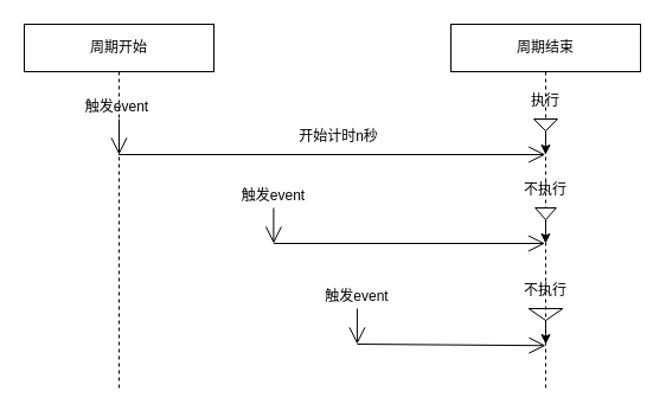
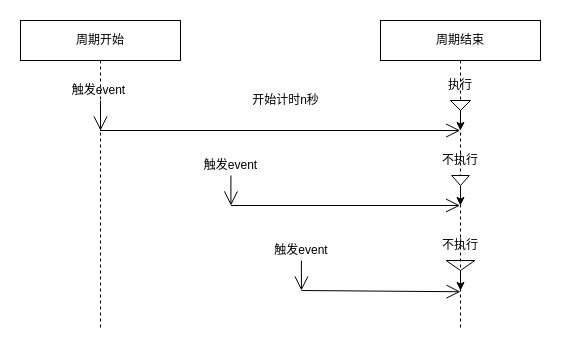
  <mxCell id="0" />
  <mxCell id="1" parent="0" />
  <mxCell id="2" value="" style="group" vertex="1" connectable="0" parent="1"><mxGeometry x="20" y="20" width="520" height="310" as="geometry" /></mxCell>
  <mxCell id="3" value="周期开始" style="shape=umlLifeline;perimeter=lifelinePerimeter;whiteSpace=wrap;html=1;container=0;collapsible=0;recursiveResize=0;outlineConnect=0;" vertex="1" parent="2"><mxGeometry width="160" height="310" as="geometry" /></mxCell>
  <mxCell id="4" value="" style="group" vertex="1" connectable="0" parent="2"><mxGeometry x="80" y="60" width="370" height="50" as="geometry" /></mxCell>
  <mxCell id="5" value="" style="endArrow=open;endFill=1;endSize=12;html=1;" edge="1" parent="4" source="3"><mxGeometry width="160" relative="1" as="geometry"><mxPoint x="66.628" y="50" as="sourcePoint" /><mxPoint x="359.722" y="50" as="targetPoint" /></mxGeometry></mxCell>
  <mxCell id="6" value="" style="endArrow=open;endFill=1;endSize=12;html=1;" edge="1" parent="4"><mxGeometry width="160" relative="1" as="geometry"><mxPoint x="0.002" y="20" as="sourcePoint" /><mxPoint x="0.002" y="50" as="targetPoint" /></mxGeometry></mxCell>
  <mxCell id="7" value="触发event" style="text;html=1;strokeColor=none;fillColor=none;align=center;verticalAlign=middle;whiteSpace=wrap;rounded=0;" vertex="1" parent="4"><mxGeometry x="-68.405" width="133.256" height="20" as="geometry" /></mxCell>
- <mxCell id="8" value="开始计时n秒" style="text;html=1;strokeColor=none;fillColor=none;align=center;verticalAlign=middle;whiteSpace=wrap;rounded=0;" vertex="1" parent="4"><mxGeometry x="133.697" y="20" width="102.607" height="30" as="geometry" /></mxCell>
+ <mxCell id="8" value="开始计时n秒" style="text;html=1;strokeColor=none;fillColor=none;align=center;verticalAlign=middle;whiteSpace=wrap;rounded=0;" vertex="1" parent="4"><mxGeometry x="133.697" y="5" width="102.607" height="30" as="geometry" /></mxCell>
  <mxCell id="9" value="" style="group" vertex="1" connectable="0" parent="2"><mxGeometry x="160" y="135" width="280" height="50" as="geometry" /></mxCell>
  <mxCell id="10" value="" style="endArrow=open;endFill=1;endSize=12;html=1;" edge="1" parent="9" target="19"><mxGeometry width="160" relative="1" as="geometry"><mxPoint x="50.421" y="50" as="sourcePoint" /><mxPoint x="235.298" y="50" as="targetPoint" /></mxGeometry></mxCell>
  <mxCell id="11" value="" style="endArrow=open;endFill=1;endSize=12;html=1;" edge="1" parent="9"><mxGeometry width="160" relative="1" as="geometry"><mxPoint x="50.421" y="20" as="sourcePoint" /><mxPoint x="50.421" y="50" as="targetPoint" /></mxGeometry></mxCell>
  <mxCell id="12" value="触发event" style="text;html=1;strokeColor=none;fillColor=none;align=center;verticalAlign=middle;whiteSpace=wrap;rounded=0;" vertex="1" parent="9"><mxGeometry width="100.842" height="20" as="geometry" /></mxCell>
  <mxCell id="13" value="" style="group" vertex="1" connectable="0" parent="2"><mxGeometry x="240" y="220" width="280" height="90" as="geometry" /></mxCell>
  <mxCell id="14" value="" style="endArrow=open;endFill=1;endSize=12;html=1;entryX=0.5;entryY=0.875;entryDx=0;entryDy=0;entryPerimeter=0;" edge="1" parent="13" target="19"><mxGeometry width="160" relative="1" as="geometry"><mxPoint x="40.909" y="50" as="sourcePoint" /><mxPoint x="190.909" y="50" as="targetPoint" /></mxGeometry></mxCell>
  <mxCell id="15" style="edgeStyle=none;html=1;exitX=1;exitY=0.5;exitDx=0;exitDy=0;" edge="1" parent="13" source="16" target="19"><mxGeometry relative="1" as="geometry"><mxPoint x="200" y="110" as="targetPoint" /><Array as="points"><mxPoint x="200" y="50" /></Array></mxGeometry></mxCell>
  <mxCell id="16" value="" style="triangle;whiteSpace=wrap;html=1;direction=north;rotation=-180;" vertex="1" parent="13"><mxGeometry x="185.684" y="20" width="28.636" height="10" as="geometry" /></mxCell>
  <mxCell id="17" value="" style="endArrow=open;endFill=1;endSize=12;html=1;" edge="1" parent="13"><mxGeometry width="160" relative="1" as="geometry"><mxPoint x="40.909" y="20" as="sourcePoint" /><mxPoint x="40.909" y="50" as="targetPoint" /></mxGeometry></mxCell>
  <mxCell id="18" value="触发event" style="text;html=1;strokeColor=none;fillColor=none;align=center;verticalAlign=middle;whiteSpace=wrap;rounded=0;" vertex="1" parent="13"><mxGeometry width="81.818" height="20" as="geometry" /></mxCell>
  <mxCell id="19" value="周期结束" style="shape=umlLifeline;perimeter=lifelinePerimeter;whiteSpace=wrap;html=1;container=1;collapsible=0;recursiveResize=0;outlineConnect=0;" vertex="1" parent="13"><mxGeometry x="120" y="-220" width="160" height="310" as="geometry" /></mxCell>
  <mxCell id="20" style="edgeStyle=none;html=1;exitX=1;exitY=0.5;exitDx=0;exitDy=0;" edge="1" parent="19" source="21"><mxGeometry relative="1" as="geometry"><mxPoint x="79.884" y="110" as="targetPoint" /></mxGeometry></mxCell>
  <mxCell id="21" value="" style="triangle;whiteSpace=wrap;html=1;direction=north;rotation=-180;" vertex="1" parent="19"><mxGeometry x="70" y="80" width="20.02" height="10" as="geometry" /></mxCell>
  <mxCell id="22" value="执行" style="text;html=1;strokeColor=none;fillColor=none;align=center;verticalAlign=middle;whiteSpace=wrap;rounded=0;" vertex="1" parent="19"><mxGeometry x="30.086" y="50" width="99.834" height="30" as="geometry" /></mxCell>
  <mxCell id="23" style="edgeStyle=none;html=1;exitX=1;exitY=0.5;exitDx=0;exitDy=0;" edge="1" parent="19" source="24"><mxGeometry relative="1" as="geometry"><mxPoint x="79.913" y="185" as="targetPoint" /></mxGeometry></mxCell>
  <mxCell id="24" value="" style="triangle;whiteSpace=wrap;html=1;direction=north;rotation=-180;" vertex="1" parent="19"><mxGeometry x="71.19" y="155" width="17.64" height="10" as="geometry" /></mxCell>
  <mxCell id="25" value="不执行" style="text;html=1;strokeColor=none;fillColor=none;align=center;verticalAlign=middle;whiteSpace=wrap;rounded=0;" vertex="1" parent="19"><mxGeometry x="41.182" y="125" width="77.648" height="30" as="geometry" /></mxCell>
  <mxCell id="26" value="不执行" style="text;html=1;strokeColor=none;fillColor=none;align=center;verticalAlign=middle;whiteSpace=wrap;rounded=0;" vertex="1" parent="13"><mxGeometry x="170" y="-10" width="60" height="30" as="geometry" /></mxCell>
